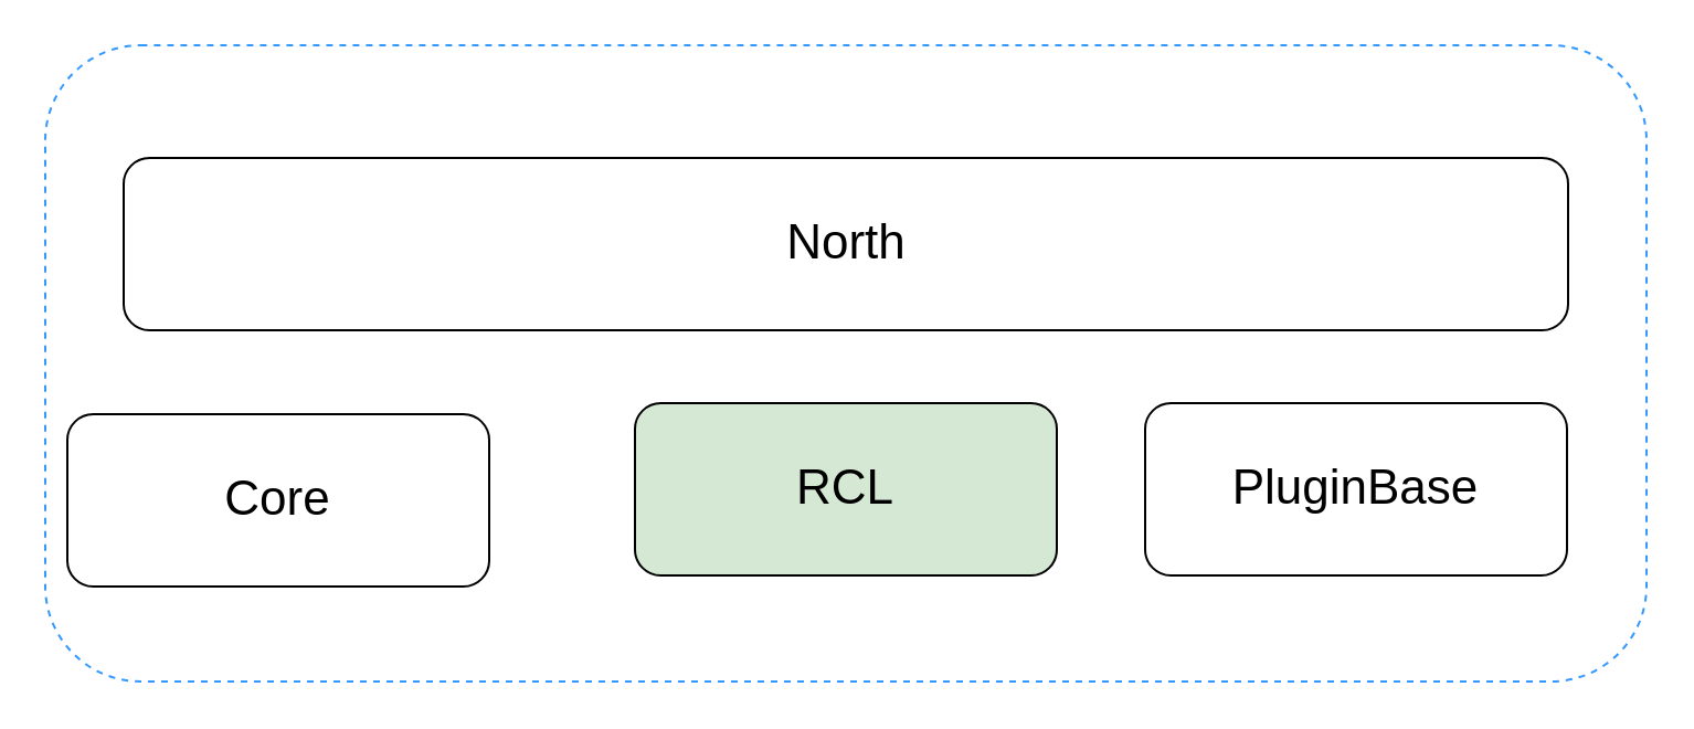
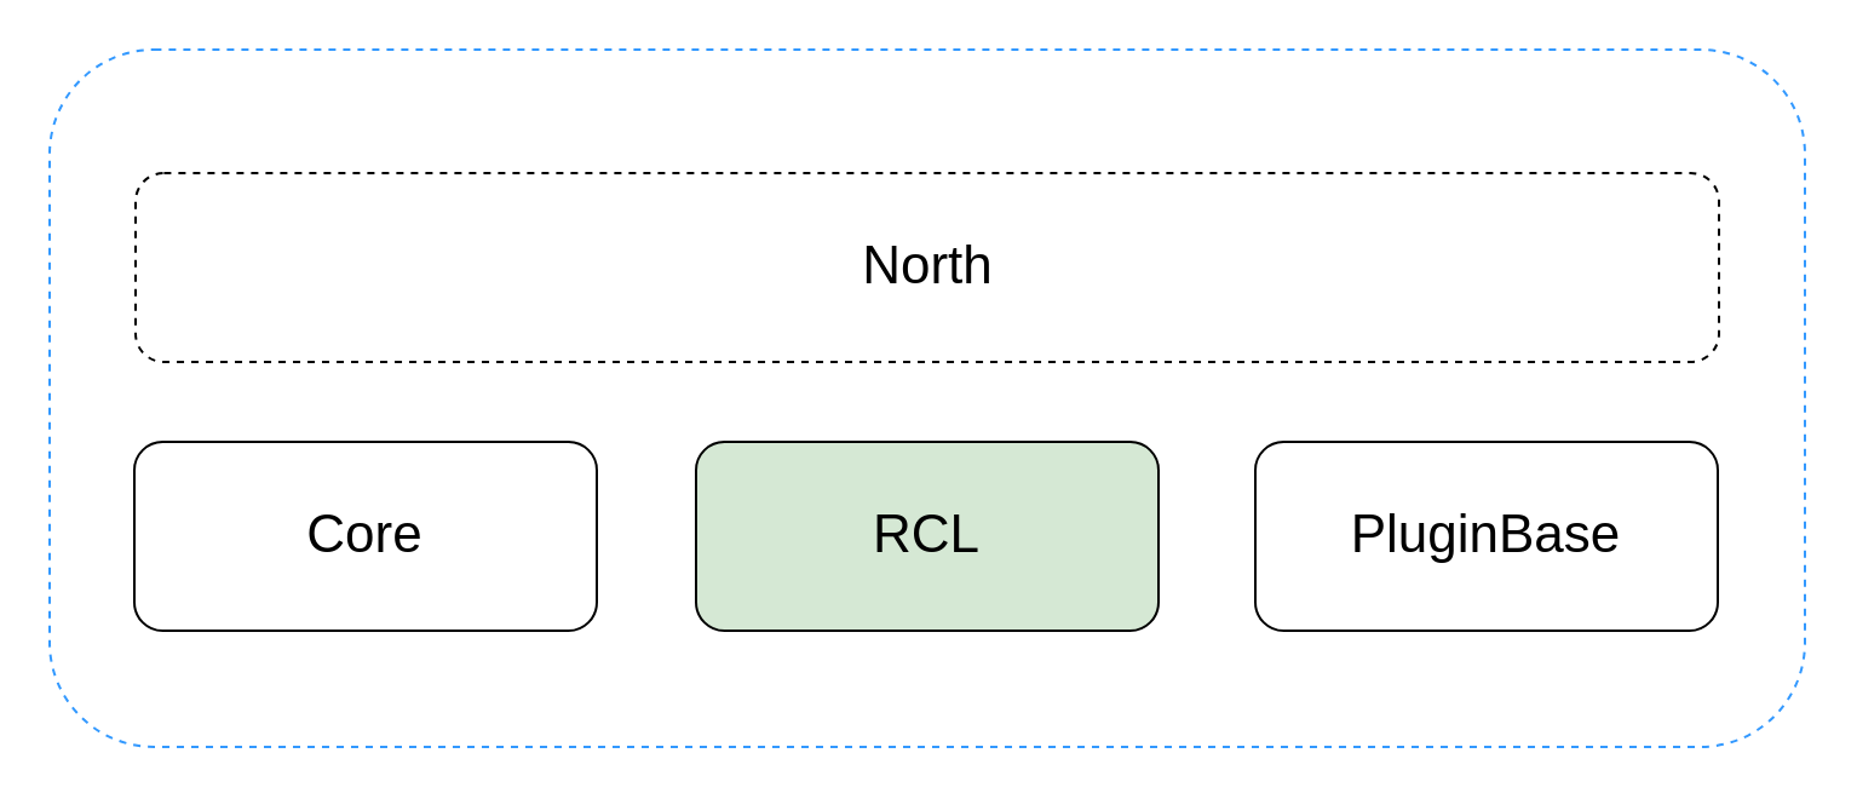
  <mxCell id="0" />
  <mxCell id="1" parent="0" />
- <mxCell id="2" value="&lt;span style=&quot;font-size: 22px&quot;&gt;North&lt;/span&gt;" style="rounded=1;whiteSpace=wrap;html=1;" vertex="1" parent="1"><mxGeometry x="55.5" y="71" width="654" height="78" as="geometry" /></mxCell>
- <mxCell id="3" value="&lt;font style=&quot;font-size: 22px&quot;&gt;Core&lt;/font&gt;" style="rounded=1;whiteSpace=wrap;html=1;" vertex="1" parent="1"><mxGeometry x="30" y="187" width="191" height="78" as="geometry" /></mxCell>
+ <mxCell id="2" value="&lt;span style=&quot;font-size: 22px&quot;&gt;North&lt;/span&gt;" style="rounded=1;whiteSpace=wrap;html=1;dashed=1;" vertex="1" parent="1"><mxGeometry x="55.5" y="71" width="654" height="78" as="geometry" /></mxCell>
+ <mxCell id="3" value="&lt;font style=&quot;font-size: 22px&quot;&gt;Core&lt;/font&gt;" style="rounded=1;whiteSpace=wrap;html=1;" vertex="1" parent="1"><mxGeometry x="55" y="182" width="191" height="78" as="geometry" /></mxCell>
  <mxCell id="4" value="&lt;font style=&quot;font-size: 22px&quot;&gt;RCL&lt;/font&gt;" style="rounded=1;whiteSpace=wrap;html=1;fillColor=#d5e8d4;" vertex="1" parent="1"><mxGeometry x="287" y="182" width="191" height="78" as="geometry" /></mxCell>
  <mxCell id="5" value="&lt;font style=&quot;font-size: 22px&quot;&gt;PluginBase&lt;/font&gt;" style="rounded=1;whiteSpace=wrap;html=1;" vertex="1" parent="1"><mxGeometry x="518" y="182" width="191" height="78" as="geometry" /></mxCell>
  <mxCell id="6" value="" style="rounded=1;whiteSpace=wrap;html=1;fontSize=22;fillColor=none;dashed=1;strokeColor=#3399FF;" vertex="1" parent="1"><mxGeometry x="20" y="20" width="725" height="288" as="geometry" /></mxCell>
